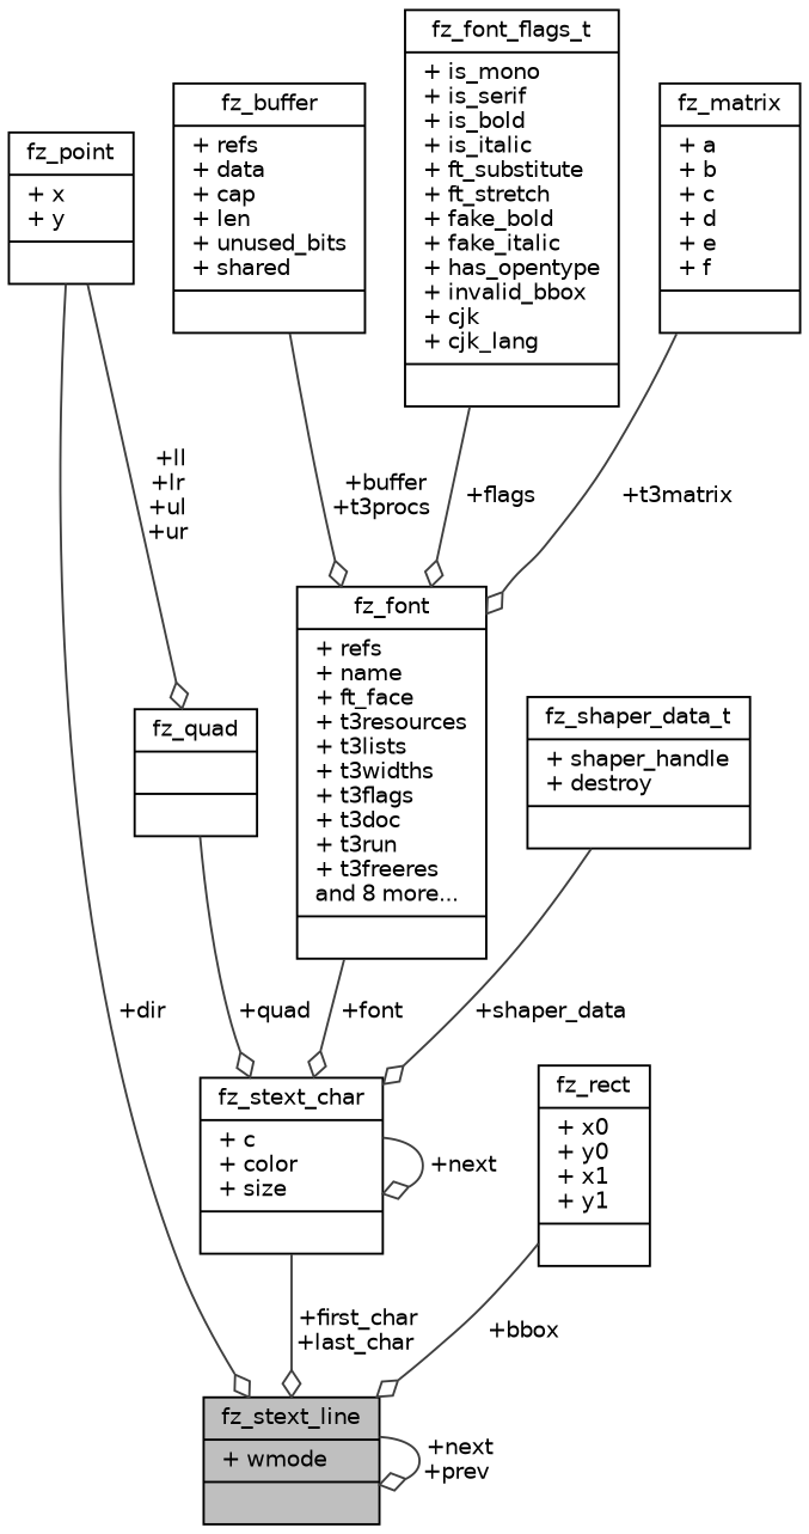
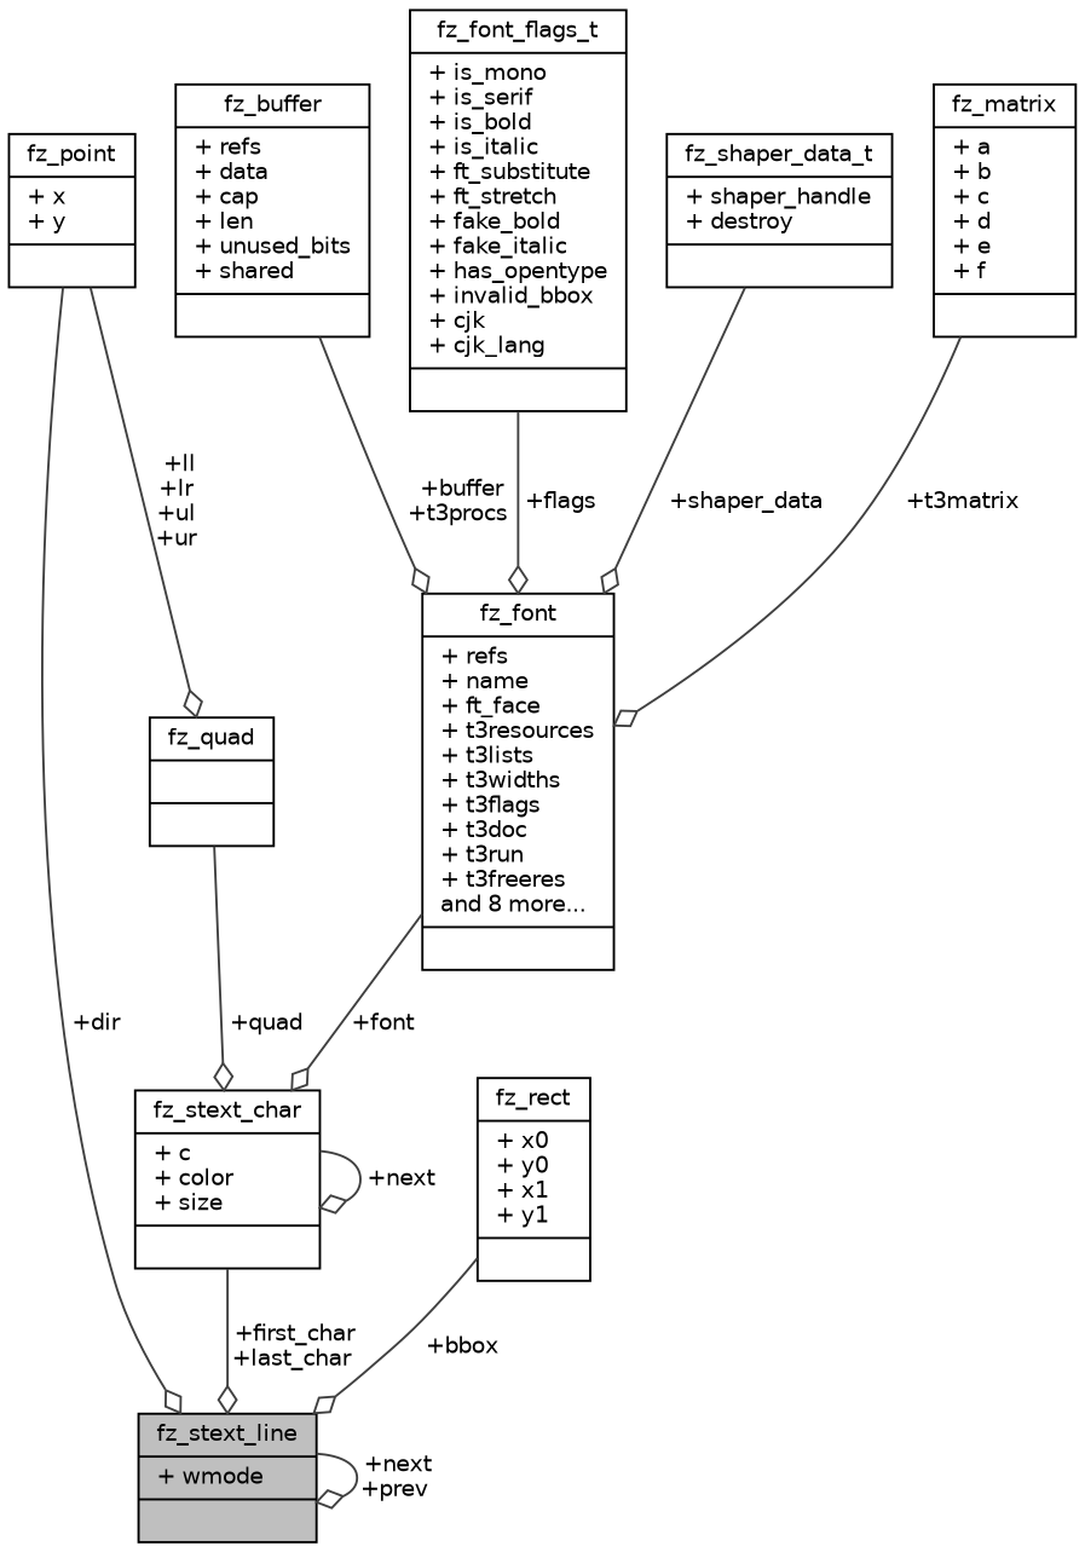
  digraph {
    node [color=black fillcolor=white fontname=Helvetica fontsize=10 shape=record style=filled]
    edge [arrowhead=odiamond color=grey25 fontname=Helvetica fontsize=10 labelfontname=Helvetica labelfontsize=10 style=solid]
    n1 [fillcolor=grey75 fontcolor=black height=0.2 label="{fz_stext_line\n|+ wmode\l|}" width=0.4]
    n2 [height=0.2 label="{fz_point\n|+ x\l+ y\l|}" width=0.4]
    n3 [height=0.2 label="{fz_quad\n||}" width=0.4]
    n4 [height=0.2 label="{fz_stext_char\n|+ c\l+ color\l+ size\l|}" width=0.4]
    n5 [height=0.2 label="{fz_rect\n|+ x0\l+ y0\l+ x1\l+ y1\l|}" width=0.4]
    n6 [height=0.2 label="{fz_font\n|+ refs\l+ name\l+ ft_face\l+ t3resources\l+ t3lists\l+ t3widths\l+ t3flags\l+ t3doc\l+ t3run\l+ t3freeres\land 8 more...\l|}" width=0.4]
    n7 [height=0.2 label="{fz_buffer\n|+ refs\l+ data\l+ cap\l+ len\l+ unused_bits\l+ shared\l|}" width=0.4]
    n8 [height=0.2 label="{fz_font_flags_t\n|+ is_mono\l+ is_serif\l+ is_bold\l+ is_italic\l+ ft_substitute\l+ ft_stretch\l+ fake_bold\l+ fake_italic\l+ has_opentype\l+ invalid_bbox\l+ cjk\l+ cjk_lang\l|}" width=0.4]
    n9 [height=0.2 label="{fz_shaper_data_t\n|+ shaper_handle\l+ destroy\l|}" width=0.4]
    n10 [height=0.2 label="{fz_matrix\n|+ a\l+ b\l+ c\l+ d\l+ e\l+ f\l|}" width=0.4]
    n1 -> n1 [label=" +next\n+prev"]
    n2 -> n1 [label=" +dir"]
    n2 -> n3 [label=" +ll\n+lr\n+ul\n+ur"]
    n3 -> n4 [label=" +quad"]
    n4 -> n1 [label=" +first_char\n+last_char"]
    n4 -> n4 [label=" +next"]
    n5 -> n1 [label=" +bbox"]
    n6 -> n4 [label=" +font"]
    n7 -> n6 [label=" +buffer\n+t3procs"]
    n8 -> n6 [label=" +flags"]
-   n9 -> n4 [label=" +shaper_data"]
+   n9 -> n6 [label=" +shaper_data"]
    n10 -> n6 [label=" +t3matrix"]
  }
